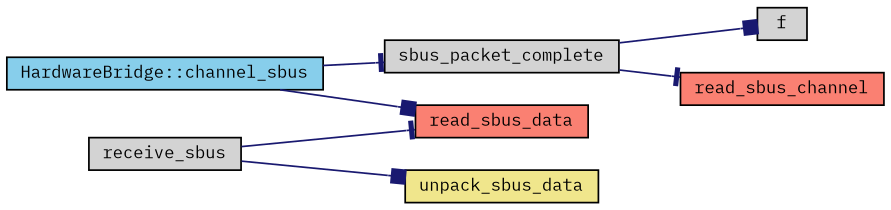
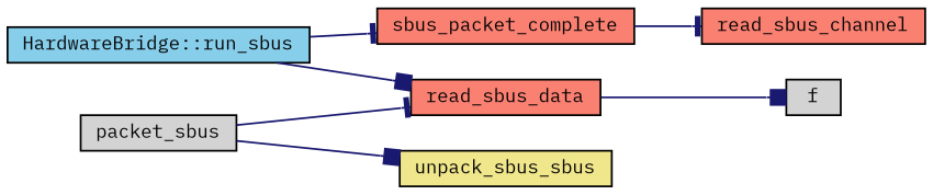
  digraph {
    fontname="IBM Plex Mono"
    rankdir=LR
    node [color=black fillcolor=salmon fontname="IBM Plex Mono" fontsize=10 shape=record style=filled]
    edge [arrowhead=tee color=midnightblue fontname="IBM Plex Mono" fontsize=10 labelfontname=FreeSans labelfontsize=10 style=solid]
-   n1 [fillcolor=skyblue fontcolor=black height=0.2 label="HardwareBridge::channel_sbus" width=0.4]
-   n2 [fillcolor=lightgrey height=0.2 label=sbus_packet_complete width=0.4]
+   n1 [fillcolor=skyblue fontcolor=black height=0.2 label="HardwareBridge::run_sbus" width=0.4]
+   n2 [height=0.2 label=sbus_packet_complete width=0.4]
    n3 [height=0.2 label=read_sbus_data width=0.4]
-   n4 [fillcolor=lightgrey height=0.2 label=receive_sbus width=0.4]
-   n5 [fillcolor=khaki height=0.2 label=unpack_sbus_data width=0.4]
+   n4 [fillcolor=lightgrey height=0.2 label=packet_sbus width=0.4]
+   n5 [fillcolor=khaki height=0.2 label=unpack_sbus_sbus width=0.4]
    n6 [fillcolor=lightgrey height=0.2 label=f width=0.4]
    n7 [height=0.2 label=read_sbus_channel width=0.4]
    n1 -> n2
    n1 -> n3 [arrowhead=box]
-   n2 -> n6 [arrowhead=box]
+   n3 -> n6 [arrowhead=box]
    n2 -> n7
    n4 -> n3
    n4 -> n5 [arrowhead=box]
  }
